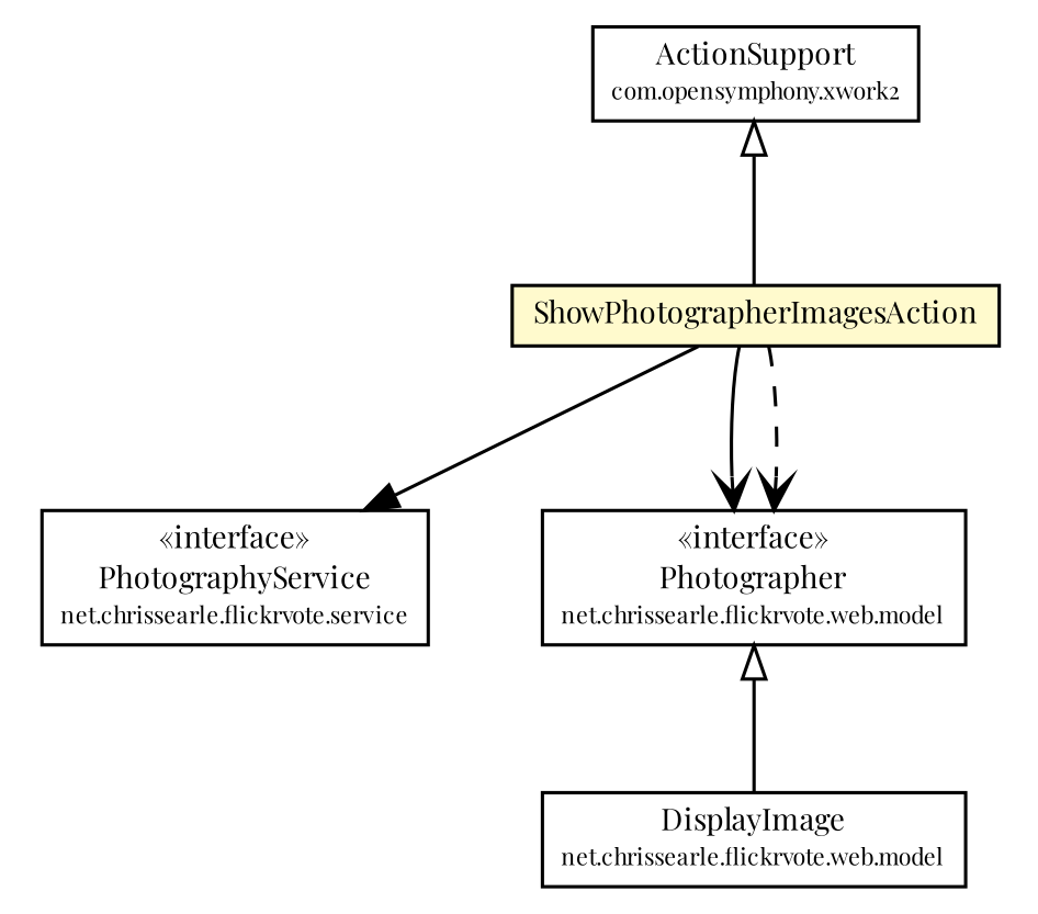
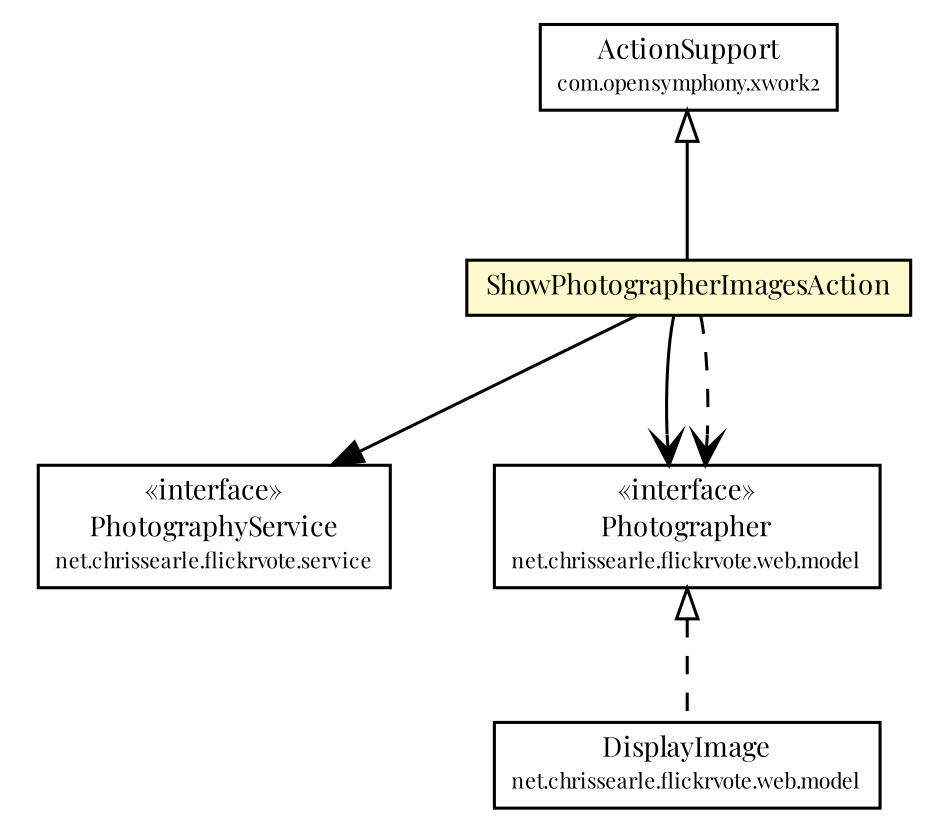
  digraph {
    fontname="Playfair Display"
    node [fontcolor=black fontname="Playfair Display" fontsize=9.0 shape=plaintext]
    edge [color=black fontcolor=black fontname="Playfair Display" fontsize=10.0 headport=p labelfontname=Helvetica labelfontsize=10 tailport=p]
    n1 [label=<<table border="0" cellborder="1" cellspacing="0" cellpadding="2" port="p" href="../../service/PhotographyService.html"> 		<tr><td><table border="0" cellspacing="0" cellpadding="1"> 			<tr><td> &laquo;interface&raquo; </td></tr> 			<tr><td> PhotographyService </td></tr> 			<tr><td><font point-size="7.0"> net.chrissearle.flickrvote.service </font></td></tr> 		</table></td></tr> 		</table>>]
    n2 [label=<<table border="0" cellborder="1" cellspacing="0" cellpadding="2" port="p" bgcolor="lemonChiffon" href="./ShowPhotographerImagesAction.html"> 		<tr><td><table border="0" cellspacing="0" cellpadding="1"> 			<tr><td> ShowPhotographerImagesAction </td></tr> 		</table></td></tr> 		</table>>]
    n3 [label=<<table border="0" cellborder="1" cellspacing="0" cellpadding="2" port="p" href="../model/Photographer.html"> 		<tr><td><table border="0" cellspacing="0" cellpadding="1"> 			<tr><td> &laquo;interface&raquo; </td></tr> 			<tr><td> Photographer </td></tr> 			<tr><td><font point-size="7.0"> net.chrissearle.flickrvote.web.model </font></td></tr> 		</table></td></tr> 		</table>>]
    n4 [label=<<table border="0" cellborder="1" cellspacing="0" cellpadding="2" port="p" href="../model/DisplayImage.html"> 		<tr><td><table border="0" cellspacing="0" cellpadding="1"> 			<tr><td> DisplayImage </td></tr> 			<tr><td><font point-size="7.0"> net.chrissearle.flickrvote.web.model </font></td></tr> 		</table></td></tr> 		</table>>]
    n5 [label=<<table border="0" cellborder="1" cellspacing="0" cellpadding="2" port="p"> 		<tr><td><table border="0" cellspacing="0" cellpadding="1"> 			<tr><td> ActionSupport </td></tr> 			<tr><td><font point-size="7.0"> com.opensymphony.xwork2 </font></td></tr> 		</table></td></tr> 		</table>>]
    n2 -> n1 [arrowhead=normal]
    n2 -> n3 [arrowhead=open]
    n2 -> n3 [arrowhead=open style=dashed]
-   n3 -> n4 [arrowtail=empty dir=back fontsize=10 style=solid color="" fontcolor=""]
+   n3 -> n4 [arrowtail=empty dir=back fontsize=10 style=dashed color="" fontcolor=""]
    n5 -> n2 [arrowtail=empty dir=back fontsize=10 color="" fontcolor=""]
  }
